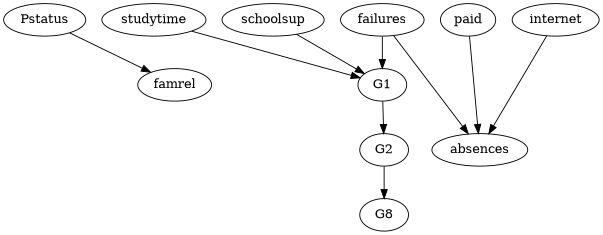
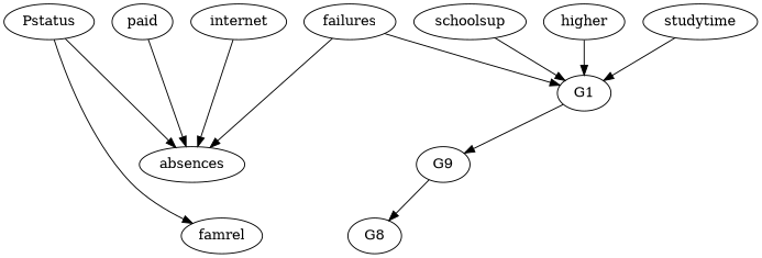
  strict digraph {
    edge [origin=learned]
    Pstatus
    absences
    famrel
    studytime
    G1
-   G2
+   G2 [label=G9]
    failures
    schoolsup
    paid
+   higher
    internet
    n12 [label=G8]
+   Pstatus -> absences [weight=-1.053882713331097]
    Pstatus -> famrel [weight=0.8431524885300864]
    studytime -> G1 [weight=0.8643547077892154]
    G1 -> G2 [weight=0.8894680771472468]
    G2 -> n12 [weight=0.8849516962237736]
    failures -> absences [weight=0.9395504906395322]
    failures -> G1 [origin=unknown]
    schoolsup -> G1 [weight=-0.8001934081834503]
    paid -> absences [weight=-1.0534705634372823]
+   higher -> G1 [weight=2.688895477437969]
    internet -> absences [weight=0.836897970298748]
  }
